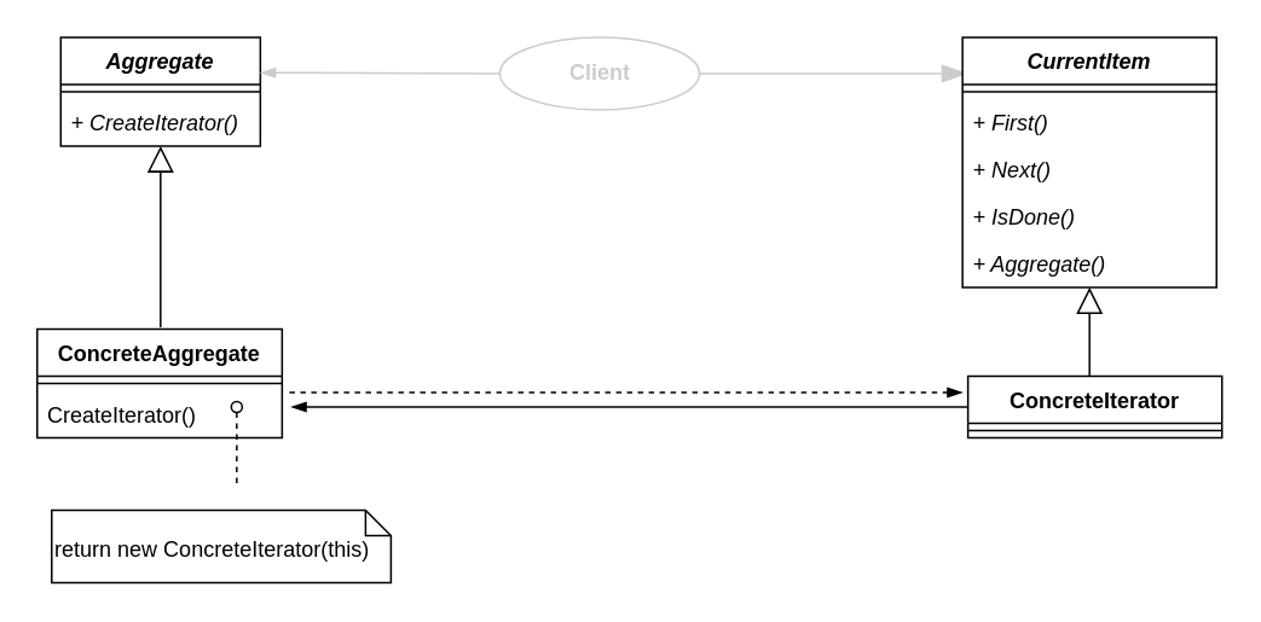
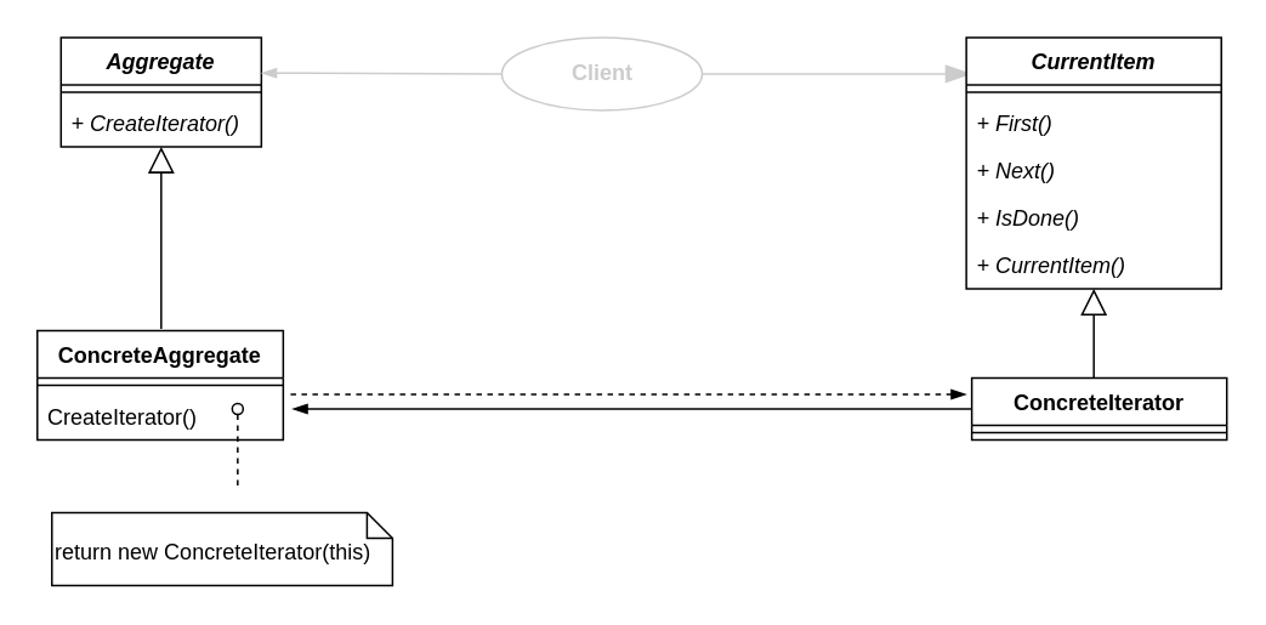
  <mxCell id="0" />
  <mxCell id="1" parent="0" />
  <mxCell id="2" value="Aggregate" style="swimlane;fontStyle=3;align=center;verticalAlign=top;childLayout=stackLayout;horizontal=1;startSize=26;horizontalStack=0;resizeParent=1;resizeParentMax=0;resizeLast=0;collapsible=1;marginBottom=0;" vertex="1" parent="1"><mxGeometry x="33" y="20" width="110" height="60" as="geometry" /></mxCell>
  <mxCell id="3" value="" style="line;strokeWidth=1;fillColor=none;align=left;verticalAlign=middle;spacingTop=-1;spacingLeft=3;spacingRight=3;rotatable=0;labelPosition=right;points=[];portConstraint=eastwest;" vertex="1" parent="2"><mxGeometry y="26" width="110" height="8" as="geometry" /></mxCell>
  <mxCell id="4" value="+ CreateIterator()" style="text;strokeColor=none;fillColor=none;align=left;verticalAlign=top;spacingLeft=4;spacingRight=4;overflow=hidden;rotatable=0;points=[[0,0.5],[1,0.5]];portConstraint=eastwest;fontStyle=2" vertex="1" parent="2"><mxGeometry y="34" width="110" height="26" as="geometry" /></mxCell>
  <mxCell id="5" style="edgeStyle=none;rounded=0;orthogonalLoop=1;jettySize=auto;html=1;startArrow=none;startFill=0;endArrow=blockThin;endFill=1;exitX=0;exitY=0.5;exitDx=0;exitDy=0;strokeColor=#CCCCCC;" edge="1" parent="1" source="6"><mxGeometry relative="1" as="geometry"><mxPoint x="283" y="39.5" as="sourcePoint" /><mxPoint x="143" y="39.5" as="targetPoint" /></mxGeometry></mxCell>
  <mxCell id="6" value="&lt;b&gt;&lt;font color=&quot;#cccccc&quot;&gt;Client&lt;/font&gt;&lt;/b&gt;" style="ellipse;html=1;strokeColor=#CCCCCC;" vertex="1" parent="1"><mxGeometry x="275" y="20" width="110" height="40" as="geometry" /></mxCell>
  <mxCell id="7" value="&lt;br&gt;return new ConcreteIterator(this)" style="shape=note;whiteSpace=wrap;html=1;size=14;verticalAlign=top;align=left;spacingTop=-6;" vertex="1" parent="1"><mxGeometry x="28" y="281" width="187" height="40" as="geometry" /></mxCell>
  <mxCell id="8" value="" style="endArrow=blockThin;endFill=1;endSize=12;html=1;exitX=1;exitY=0.5;exitDx=0;exitDy=0;strokeColor=#CCCCCC;" edge="1" parent="1" source="6"><mxGeometry width="160" relative="1" as="geometry"><mxPoint x="464" y="396" as="sourcePoint" /><mxPoint x="533" y="40" as="targetPoint" /></mxGeometry></mxCell>
  <mxCell id="9" value="CurrentItem" style="swimlane;fontStyle=3;align=center;verticalAlign=top;childLayout=stackLayout;horizontal=1;startSize=26;horizontalStack=0;resizeParent=1;resizeParentMax=0;resizeLast=0;collapsible=1;marginBottom=0;" vertex="1" parent="1"><mxGeometry x="530" y="20" width="140" height="138" as="geometry" /></mxCell>
  <mxCell id="10" value="" style="line;strokeWidth=1;fillColor=none;align=left;verticalAlign=middle;spacingTop=-1;spacingLeft=3;spacingRight=3;rotatable=0;labelPosition=right;points=[];portConstraint=eastwest;" vertex="1" parent="9"><mxGeometry y="26" width="140" height="8" as="geometry" /></mxCell>
  <mxCell id="11" value="+ First()" style="text;strokeColor=none;fillColor=none;align=left;verticalAlign=top;spacingLeft=4;spacingRight=4;overflow=hidden;rotatable=0;points=[[0,0.5],[1,0.5]];portConstraint=eastwest;fontStyle=2" vertex="1" parent="9"><mxGeometry y="34" width="140" height="26" as="geometry" /></mxCell>
  <mxCell id="12" value="+ Next()" style="text;strokeColor=none;fillColor=none;align=left;verticalAlign=top;spacingLeft=4;spacingRight=4;overflow=hidden;rotatable=0;points=[[0,0.5],[1,0.5]];portConstraint=eastwest;fontStyle=2" vertex="1" parent="9"><mxGeometry y="60" width="140" height="26" as="geometry" /></mxCell>
  <mxCell id="13" value="+ IsDone()" style="text;strokeColor=none;fillColor=none;align=left;verticalAlign=top;spacingLeft=4;spacingRight=4;overflow=hidden;rotatable=0;points=[[0,0.5],[1,0.5]];portConstraint=eastwest;fontStyle=2" vertex="1" parent="9"><mxGeometry y="86" width="140" height="26" as="geometry" /></mxCell>
- <mxCell id="14" value="+ Aggregate()" style="text;strokeColor=none;fillColor=none;align=left;verticalAlign=top;spacingLeft=4;spacingRight=4;overflow=hidden;rotatable=0;points=[[0,0.5],[1,0.5]];portConstraint=eastwest;fontStyle=2" vertex="1" parent="9"><mxGeometry y="112" width="140" height="26" as="geometry" /></mxCell>
+ <mxCell id="14" value="+ CurrentItem()" style="text;strokeColor=none;fillColor=none;align=left;verticalAlign=top;spacingLeft=4;spacingRight=4;overflow=hidden;rotatable=0;points=[[0,0.5],[1,0.5]];portConstraint=eastwest;fontStyle=2" vertex="1" parent="9"><mxGeometry y="112" width="140" height="26" as="geometry" /></mxCell>
  <mxCell id="15" value="ConcreteAggregate" style="swimlane;fontStyle=1;align=center;verticalAlign=top;childLayout=stackLayout;horizontal=1;startSize=26;horizontalStack=0;resizeParent=1;resizeParentMax=0;resizeLast=0;collapsible=1;marginBottom=0;" vertex="1" parent="1"><mxGeometry x="20" y="181" width="135" height="60" as="geometry" /></mxCell>
  <mxCell id="16" value="" style="line;strokeWidth=1;fillColor=none;align=left;verticalAlign=middle;spacingTop=-1;spacingLeft=3;spacingRight=3;rotatable=0;labelPosition=right;points=[];portConstraint=eastwest;" vertex="1" parent="15"><mxGeometry y="26" width="135" height="8" as="geometry" /></mxCell>
  <mxCell id="17" value="CreateIterator()" style="text;strokeColor=none;fillColor=none;align=left;verticalAlign=top;spacingLeft=4;spacingRight=4;overflow=hidden;rotatable=0;points=[[0,0.5],[1,0.5]];portConstraint=eastwest;fontStyle=0" vertex="1" parent="15"><mxGeometry y="34" width="135" height="26" as="geometry" /></mxCell>
  <mxCell id="18" value="" style="endArrow=none;dashed=1;endFill=0;endSize=12;html=1;startArrow=oval;startFill=0;" edge="1" parent="15"><mxGeometry width="160" relative="1" as="geometry"><mxPoint x="110" y="43" as="sourcePoint" /><mxPoint x="110" y="85" as="targetPoint" /></mxGeometry></mxCell>
  <mxCell id="19" value="" style="endArrow=block;endFill=0;endSize=12;html=1;rounded=0;" edge="1" parent="1"><mxGeometry width="160" relative="1" as="geometry"><mxPoint x="88" y="180" as="sourcePoint" /><mxPoint x="88" y="80" as="targetPoint" /></mxGeometry></mxCell>
  <mxCell id="20" style="edgeStyle=none;rounded=0;orthogonalLoop=1;jettySize=auto;html=1;exitX=0;exitY=0.5;exitDx=0;exitDy=0;startArrow=none;startFill=0;endArrow=blockThin;endFill=1;strokeColor=#000000;" edge="1" parent="1" source="21"><mxGeometry relative="1" as="geometry"><mxPoint x="160" y="224" as="targetPoint" /></mxGeometry></mxCell>
  <mxCell id="21" value="ConcreteIterator" style="swimlane;fontStyle=1;align=center;verticalAlign=top;childLayout=stackLayout;horizontal=1;startSize=26;horizontalStack=0;resizeParent=1;resizeParentMax=0;resizeLast=0;collapsible=1;marginBottom=0;" vertex="1" parent="1"><mxGeometry x="533" y="207" width="140" height="34" as="geometry" /></mxCell>
  <mxCell id="22" value="" style="line;strokeWidth=1;fillColor=none;align=left;verticalAlign=middle;spacingTop=-1;spacingLeft=3;spacingRight=3;rotatable=0;labelPosition=right;points=[];portConstraint=eastwest;" vertex="1" parent="21"><mxGeometry y="26" width="140" height="8" as="geometry" /></mxCell>
  <mxCell id="23" value="" style="endArrow=block;endFill=0;endSize=12;html=1;rounded=0;" edge="1" parent="1" target="14"><mxGeometry width="160" relative="1" as="geometry"><mxPoint x="600" y="207" as="sourcePoint" /><mxPoint x="600" y="163" as="targetPoint" /></mxGeometry></mxCell>
  <mxCell id="24" style="edgeStyle=none;rounded=0;orthogonalLoop=1;jettySize=auto;html=1;exitX=1.03;exitY=0.038;exitDx=0;exitDy=0;startArrow=none;startFill=0;endArrow=blockThin;endFill=1;strokeColor=#000000;exitPerimeter=0;dashed=1;" edge="1" parent="1" source="17"><mxGeometry relative="1" as="geometry"><mxPoint x="530" y="216" as="targetPoint" /><mxPoint x="543" y="234" as="sourcePoint" /></mxGeometry></mxCell>
